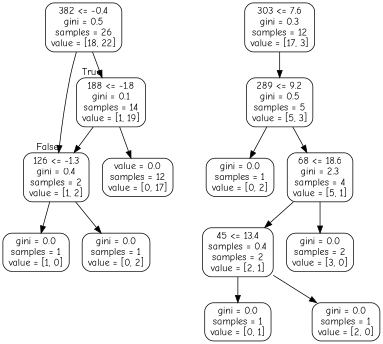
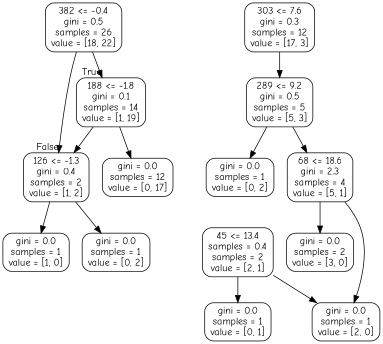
  digraph {
    fontname="Comic Neue"
    node [color=black fontname="Comic Neue" shape=box style=rounded]
    edge [fontname="Comic Neue"]
    n1 [label="382 <= -0.4\ngini = 0.5\nsamples = 26\nvalue = [18, 22]"]
    n2 [label="188 <= -1.8\ngini = 0.1\nsamples = 14\nvalue = [1, 19]"]
    n3 [label="126 <= -1.3\ngini = 0.4\nsamples = 2\nvalue = [1, 2]"]
-   n4 [label="value = 0.0\nsamples = 12\nvalue = [0, 17]"]
+   n4 [label="gini = 0.0\nsamples = 12\nvalue = [0, 17]"]
    n5 [label="303 <= 7.6\ngini = 0.3\nsamples = 12\nvalue = [17, 3]"]
    n6 [label="289 <= 9.2\ngini = 0.5\nsamples = 5\nvalue = [5, 3]"]
    n7 [label="gini = 0.0\nsamples = 1\nvalue = [1, 0]"]
    n8 [label="gini = 0.0\nsamples = 1\nvalue = [0, 2]"]
    n9 [label="gini = 0.0\nsamples = 1\nvalue = [0, 2]"]
    n10 [label="68 <= 18.6\ngini = 2.3\nsamples = 4\nvalue = [5, 1]"]
    n11 [label="45 <= 13.4\nsamples = 0.4\nsamples = 2\nvalue = [2, 1]"]
    n12 [label="gini = 0.0\nsamples = 2\nvalue = [3, 0]"]
    n13 [label="gini = 0.0\nsamples = 1\nvalue = [2, 0]"]
    n14 [label="gini = 0.0\nsamples = 1\nvalue = [0, 1]"]
    n1 -> n2 [headlabel=True labelangle=45 labeldistance=2.5]
    n1 -> n3 [headlabel=False labelangle=-45 labeldistance=2.5]
    n2 -> n3
    n2 -> n4
    n3 -> n7
    n3 -> n8
    n5 -> n6
    n6 -> n9
    n6 -> n10
-   n10 -> n11
+   n10 -> n13
    n10 -> n12
    n11 -> n13
    n11 -> n14
  }
